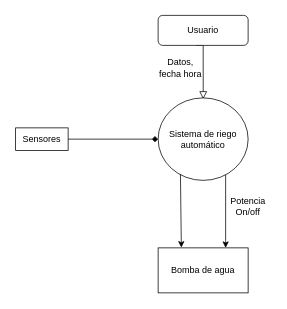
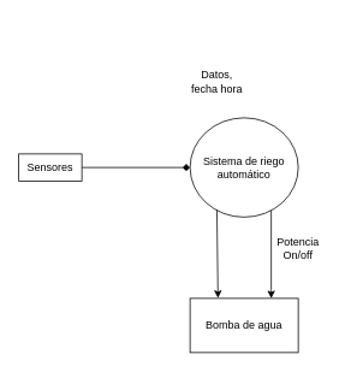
  <mxCell id="0" />
  <mxCell id="1" parent="0" />
- <mxCell id="2" value="" style="rounded=0;html=1;jettySize=auto;orthogonalLoop=1;fontSize=11;endArrow=block;endFill=0;endSize=8;strokeWidth=1;shadow=0;labelBackgroundColor=none;edgeStyle=orthogonalEdgeStyle;entryX=0.501;entryY=0.016;entryDx=0;entryDy=0;entryPerimeter=0;exitX=0.422;exitY=1;exitDx=0;exitDy=0;exitPerimeter=0;" parent="1" source="3" target="6" edge="1"><mxGeometry relative="1" as="geometry"><mxPoint x="270" y="130" as="targetPoint" /><Array as="points"><mxPoint x="270" y="60" /></Array></mxGeometry></mxCell>
- <mxCell id="3" value="Usuario" style="rounded=1;whiteSpace=wrap;html=1;fontSize=12;glass=0;strokeWidth=1;shadow=0;" parent="1" vertex="1"><mxGeometry x="210" y="20" width="120" height="40" as="geometry" /></mxCell>
  <mxCell id="4" value="Datos, fecha hora" style="text;html=1;align=center;verticalAlign=middle;whiteSpace=wrap;rounded=0;rotation=0;" vertex="1" parent="1"><mxGeometry x="210" y="80" width="60" height="20" as="geometry" /></mxCell>
  <mxCell id="5" value="" style="edgeStyle=orthogonalEdgeStyle;rounded=0;orthogonalLoop=1;jettySize=auto;html=1;" edge="1" parent="1" source="6" target="7"><mxGeometry relative="1" as="geometry"><Array as="points"><mxPoint x="300" y="320" /><mxPoint x="300" y="320" /></Array></mxGeometry></mxCell>
  <mxCell id="6" value="Sistema de riego automático" style="ellipse;whiteSpace=wrap;html=1;" vertex="1" parent="1"><mxGeometry x="210" y="130" width="120" height="110" as="geometry" /></mxCell>
  <mxCell id="7" value="Bomba de agua " style="whiteSpace=wrap;html=1;" vertex="1" parent="1"><mxGeometry x="210" y="330" width="120" height="60" as="geometry" /></mxCell>
  <mxCell id="8" value="&lt;div&gt;Potencia&lt;/div&gt;&lt;div&gt;On/off&lt;br&gt;&lt;/div&gt;" style="text;strokeColor=none;align=center;fillColor=none;html=1;verticalAlign=middle;whiteSpace=wrap;rounded=0;" vertex="1" parent="1"><mxGeometry x="300" y="260" width="60" height="30" as="geometry" /></mxCell>
  <mxCell id="9" value="" style="endArrow=classic;html=1;rounded=0;entryX=0.258;entryY=-0.007;entryDx=0;entryDy=0;entryPerimeter=0;exitX=0.248;exitY=0.927;exitDx=0;exitDy=0;exitPerimeter=0;" edge="1" parent="1" source="6" target="7"><mxGeometry width="50" height="50" relative="1" as="geometry"><mxPoint x="239.46" y="225.25" as="sourcePoint" /><mxPoint x="240.54" y="345" as="targetPoint" /></mxGeometry></mxCell>
  <mxCell id="10" style="edgeStyle=orthogonalEdgeStyle;rounded=0;orthogonalLoop=1;jettySize=auto;html=1;exitX=1;exitY=0.5;exitDx=0;exitDy=0;entryX=0;entryY=0.5;entryDx=0;entryDy=0;endArrow=diamond;" edge="1" parent="1" source="11" target="6"><mxGeometry relative="1" as="geometry" /></mxCell>
  <mxCell id="11" value="Sensores " style="rounded=0;whiteSpace=wrap;html=1;" vertex="1" parent="1"><mxGeometry x="20" y="170" width="70" height="30" as="geometry" /></mxCell>
